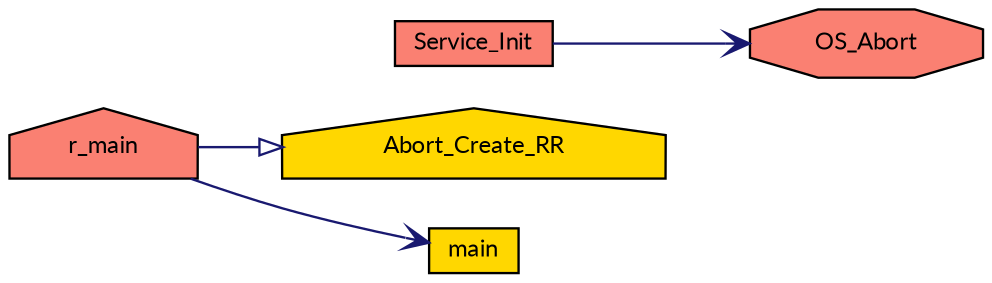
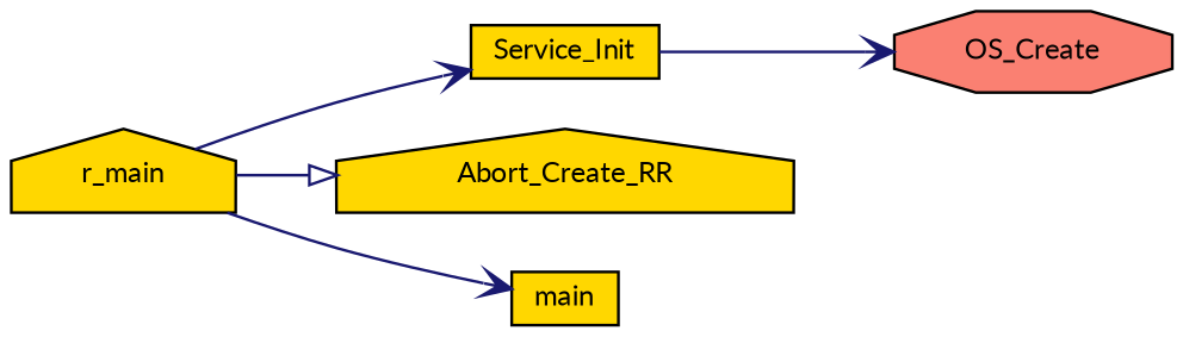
  digraph {
    fontname=Lato
    rankdir=LR
    node [color=black fillcolor=gold fontname=Lato fontsize=10 shape=house style=filled]
    edge [arrowhead=vee color=midnightblue fontname=Lato fontsize=10 labelfontname=Helvetica labelfontsize=10 style=solid]
-   n1 [fillcolor=salmon fontcolor=black height=0.2 label=r_main width=0.4]
-   n2 [fillcolor=salmon height=0.2 label=Service_Init shape=box width=0.4]
+   n1 [fontcolor=black height=0.2 label=r_main width=0.4]
+   n2 [height=0.2 label=Service_Init shape=box width=0.4]
    n3 [height=0.2 label=Abort_Create_RR width=0.4]
    n4 [height=0.2 label=main shape=box width=0.4]
-   n5 [fillcolor=salmon height=0.2 label=OS_Abort shape=octagon width=0.4]
+   n5 [fillcolor=salmon height=0.2 label=OS_Create shape=octagon width=0.4]
+   n1 -> n2
    n1 -> n3 [arrowhead=onormal]
    n1 -> n4
    n2 -> n5
  }
